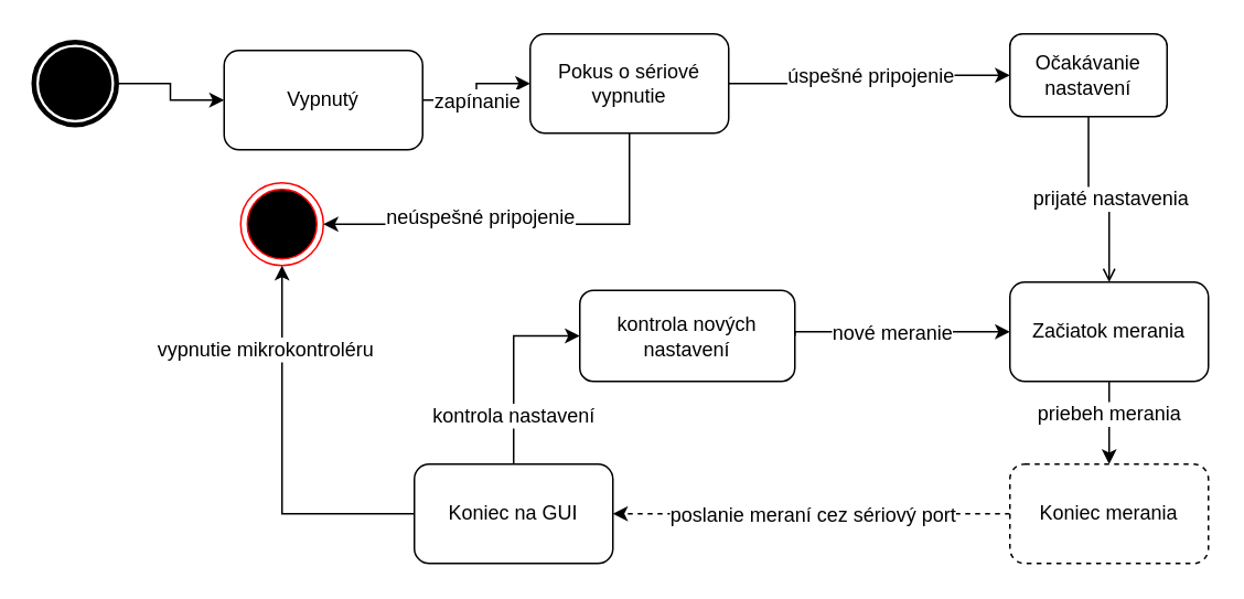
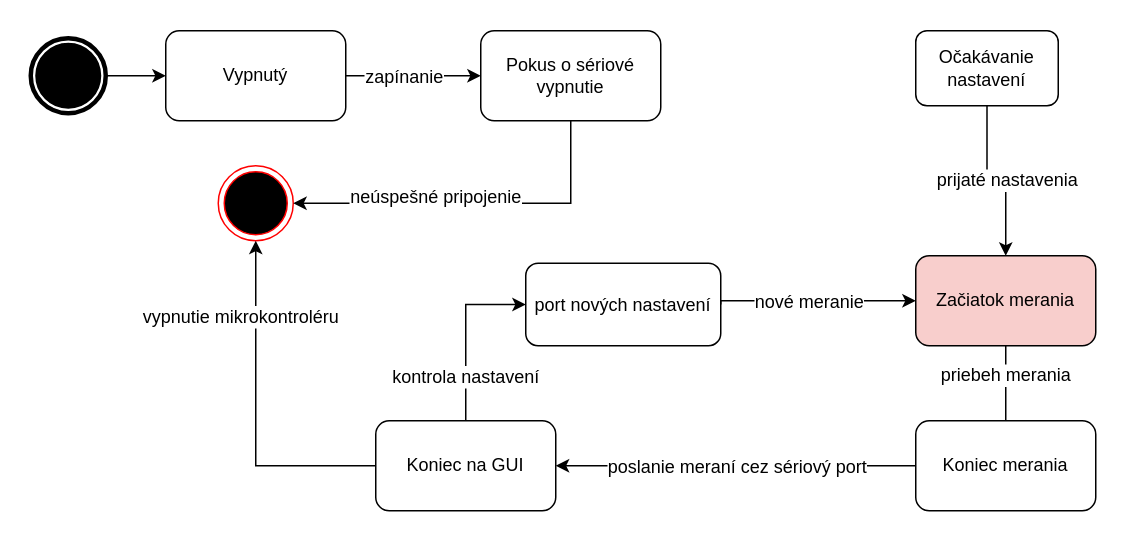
  <mxCell id="0" />
  <mxCell id="1" parent="0" />
  <mxCell id="2" style="edgeStyle=orthogonalEdgeStyle;rounded=0;orthogonalLoop=1;jettySize=auto;html=1;" edge="1" parent="1" source="3" target="7"><mxGeometry relative="1" as="geometry" /></mxCell>
  <mxCell id="3" value="" style="shape=mxgraph.bpmn.shape;html=1;verticalLabelPosition=bottom;labelBackgroundColor=#ffffff;verticalAlign=top;align=center;perimeter=ellipsePerimeter;outlineConnect=0;outline=end;symbol=terminate;" vertex="1" parent="1"><mxGeometry x="20" y="25" width="50" height="50" as="geometry" /></mxCell>
  <mxCell id="4" value="" style="ellipse;html=1;shape=endState;fillColor=#000000;strokeColor=#ff0000;" vertex="1" parent="1"><mxGeometry x="145" y="110" width="50" height="50" as="geometry" /></mxCell>
  <mxCell id="5" style="edgeStyle=orthogonalEdgeStyle;rounded=0;orthogonalLoop=1;jettySize=auto;html=1;entryX=0;entryY=0.5;entryDx=0;entryDy=0;" edge="1" parent="1" source="7" target="12"><mxGeometry relative="1" as="geometry" /></mxCell>
  <mxCell id="6" value="zapínanie" style="text;html=1;resizable=0;points=[];align=center;verticalAlign=middle;labelBackgroundColor=#ffffff;" vertex="1" connectable="0" parent="5"><mxGeometry x="-0.154" relative="1" as="geometry"><mxPoint as="offset" /></mxGeometry></mxCell>
- <mxCell id="7" value="Vypnutý" style="rounded=1;whiteSpace=wrap;html=1;" vertex="1" parent="1"><mxGeometry x="135" y="30" width="120" height="60" as="geometry" /></mxCell>
+ <mxCell id="7" value="Vypnutý" style="rounded=1;whiteSpace=wrap;html=1;" vertex="1" parent="1"><mxGeometry x="110" y="20" width="120" height="60" as="geometry" /></mxCell>
  <mxCell id="8" style="edgeStyle=orthogonalEdgeStyle;rounded=0;orthogonalLoop=1;jettySize=auto;html=1;entryX=1;entryY=0.5;entryDx=0;entryDy=0;" edge="1" parent="1" source="12" target="4"><mxGeometry relative="1" as="geometry"><mxPoint x="380" y="250" as="targetPoint" /><Array as="points"><mxPoint x="380" y="135" /></Array></mxGeometry></mxCell>
  <mxCell id="9" value="neúspešné pripojenie" style="text;html=1;resizable=0;points=[];align=center;verticalAlign=middle;labelBackgroundColor=#ffffff;" vertex="1" connectable="0" parent="8"><mxGeometry x="-0.006" y="-37" relative="1" as="geometry"><mxPoint x="-26.5" y="32" as="offset" /></mxGeometry></mxCell>
- <mxCell id="10" style="edgeStyle=orthogonalEdgeStyle;rounded=0;orthogonalLoop=1;jettySize=auto;html=1;entryX=0;entryY=0.5;entryDx=0;entryDy=0;" edge="1" parent="1" source="12" target="15"><mxGeometry relative="1" as="geometry" /></mxCell>
- <mxCell id="11" value="úspešné pripojenie" style="text;html=1;resizable=0;points=[];align=center;verticalAlign=middle;labelBackgroundColor=#ffffff;" vertex="1" connectable="0" parent="10"><mxGeometry x="0.248" y="-3" relative="1" as="geometry"><mxPoint x="-19" y="-3" as="offset" /></mxGeometry></mxCell>
  <mxCell id="12" value="Pokus o sériové vypnutie" style="rounded=1;whiteSpace=wrap;html=1;" vertex="1" parent="1"><mxGeometry x="320" y="20" width="120" height="60" as="geometry" /></mxCell>
- <mxCell id="13" style="edgeStyle=orthogonalEdgeStyle;rounded=0;orthogonalLoop=1;jettySize=auto;html=1;endArrow=open;" edge="1" parent="1" source="15" target="18"><mxGeometry relative="1" as="geometry" /></mxCell>
+ <mxCell id="13" style="edgeStyle=orthogonalEdgeStyle;rounded=0;orthogonalLoop=1;jettySize=auto;html=1;" edge="1" parent="1" source="15" target="18"><mxGeometry relative="1" as="geometry" /></mxCell>
  <mxCell id="14" value="prijaté nastavenia" style="text;html=1;resizable=0;points=[];align=center;verticalAlign=middle;labelBackgroundColor=#ffffff;" vertex="1" connectable="0" parent="13"><mxGeometry x="0.326" y="-1" relative="1" as="geometry"><mxPoint x="1" y="-13" as="offset" /></mxGeometry></mxCell>
  <mxCell id="15" value="Očakávanie nastavení" style="rounded=1;whiteSpace=wrap;html=1;" vertex="1" parent="1"><mxGeometry x="610" y="20" width="95" height="50" as="geometry" /></mxCell>
- <mxCell id="16" style="edgeStyle=orthogonalEdgeStyle;rounded=0;orthogonalLoop=1;jettySize=auto;html=1;entryX=0.5;entryY=0;entryDx=0;entryDy=0;" edge="1" parent="1" source="18" target="21"><mxGeometry relative="1" as="geometry" /></mxCell>
+ <mxCell id="16" style="edgeStyle=orthogonalEdgeStyle;rounded=0;orthogonalLoop=1;jettySize=auto;html=1;entryX=0.5;entryY=0;entryDx=0;entryDy=0;endArrow=none;" edge="1" parent="1" source="18" target="21"><mxGeometry relative="1" as="geometry" /></mxCell>
  <mxCell id="17" value="priebeh merania" style="text;html=1;resizable=0;points=[];align=center;verticalAlign=middle;labelBackgroundColor=#ffffff;" vertex="1" connectable="0" parent="16"><mxGeometry x="-0.345" relative="1" as="geometry"><mxPoint x="-0.5" y="3.5" as="offset" /></mxGeometry></mxCell>
- <mxCell id="18" value="Začiatok merania" style="rounded=1;whiteSpace=wrap;html=1;" vertex="1" parent="1"><mxGeometry x="610" y="170" width="120" height="60" as="geometry" /></mxCell>
- <mxCell id="19" style="edgeStyle=orthogonalEdgeStyle;rounded=0;orthogonalLoop=1;jettySize=auto;html=1;entryX=1;entryY=0.5;entryDx=0;entryDy=0;dashed=1;" edge="1" parent="1" source="21" target="28"><mxGeometry relative="1" as="geometry" /></mxCell>
+ <mxCell id="18" value="Začiatok merania" style="rounded=1;whiteSpace=wrap;html=1;fillColor=#f8cecc;" vertex="1" parent="1"><mxGeometry x="610" y="170" width="120" height="60" as="geometry" /></mxCell>
+ <mxCell id="19" style="edgeStyle=orthogonalEdgeStyle;rounded=0;orthogonalLoop=1;jettySize=auto;html=1;entryX=1;entryY=0.5;entryDx=0;entryDy=0;" edge="1" parent="1" source="21" target="28"><mxGeometry relative="1" as="geometry" /></mxCell>
  <mxCell id="20" value="poslanie meraní cez sériový port" style="text;html=1;resizable=0;points=[];align=center;verticalAlign=middle;labelBackgroundColor=#ffffff;" vertex="1" connectable="0" parent="19"><mxGeometry x="-0.203" y="-1" relative="1" as="geometry"><mxPoint x="-24" y="1" as="offset" /></mxGeometry></mxCell>
- <mxCell id="21" value="Koniec merania" style="rounded=1;whiteSpace=wrap;html=1;dashed=1;" vertex="1" parent="1"><mxGeometry x="610" y="280" width="120" height="60" as="geometry" /></mxCell>
+ <mxCell id="21" value="Koniec merania" style="rounded=1;whiteSpace=wrap;html=1;" vertex="1" parent="1"><mxGeometry x="610" y="280" width="120" height="60" as="geometry" /></mxCell>
  <mxCell id="22" style="edgeStyle=orthogonalEdgeStyle;rounded=0;orthogonalLoop=1;jettySize=auto;html=1;entryX=0;entryY=0.5;entryDx=0;entryDy=0;exitX=1;exitY=0.5;exitDx=0;exitDy=0;" edge="1" parent="1" source="29" target="18"><mxGeometry relative="1" as="geometry"><Array as="points"><mxPoint x="550" y="200" /><mxPoint x="550" y="200" /></Array></mxGeometry></mxCell>
  <mxCell id="23" value="nové meranie" style="text;html=1;resizable=0;points=[];align=center;verticalAlign=middle;labelBackgroundColor=#ffffff;" vertex="1" connectable="0" parent="22"><mxGeometry x="0.043" y="2" relative="1" as="geometry"><mxPoint x="-8" y="2" as="offset" /></mxGeometry></mxCell>
  <mxCell id="24" style="edgeStyle=orthogonalEdgeStyle;rounded=0;orthogonalLoop=1;jettySize=auto;html=1;entryX=0.5;entryY=1;entryDx=0;entryDy=0;" edge="1" parent="1" source="28" target="4"><mxGeometry relative="1" as="geometry" /></mxCell>
  <mxCell id="25" value="vypnutie mikrokontroléru" style="text;html=1;resizable=0;points=[];align=center;verticalAlign=middle;labelBackgroundColor=#ffffff;" vertex="1" connectable="0" parent="24"><mxGeometry x="0.571" y="2" relative="1" as="geometry"><mxPoint x="-8.5" y="1" as="offset" /></mxGeometry></mxCell>
  <mxCell id="26" style="edgeStyle=orthogonalEdgeStyle;rounded=0;orthogonalLoop=1;jettySize=auto;html=1;entryX=0;entryY=0.5;entryDx=0;entryDy=0;" edge="1" parent="1" source="28" target="29"><mxGeometry relative="1" as="geometry" /></mxCell>
  <mxCell id="27" value="kontrola nastavení" style="text;html=1;resizable=0;points=[];align=center;verticalAlign=middle;labelBackgroundColor=#ffffff;" vertex="1" connectable="0" parent="26"><mxGeometry x="-0.054" y="2" relative="1" as="geometry"><mxPoint x="1.5" y="26" as="offset" /></mxGeometry></mxCell>
  <mxCell id="28" value="Koniec na GUI" style="rounded=1;whiteSpace=wrap;html=1;" vertex="1" parent="1"><mxGeometry x="250" y="280" width="120" height="60" as="geometry" /></mxCell>
- <mxCell id="29" value="kontrola nových nastavení" style="rounded=1;whiteSpace=wrap;html=1;" vertex="1" parent="1"><mxGeometry x="350" y="175" width="130" height="55" as="geometry" /></mxCell>
+ <mxCell id="29" value="port nových nastavení" style="rounded=1;whiteSpace=wrap;html=1;" vertex="1" parent="1"><mxGeometry x="350" y="175" width="130" height="55" as="geometry" /></mxCell>
